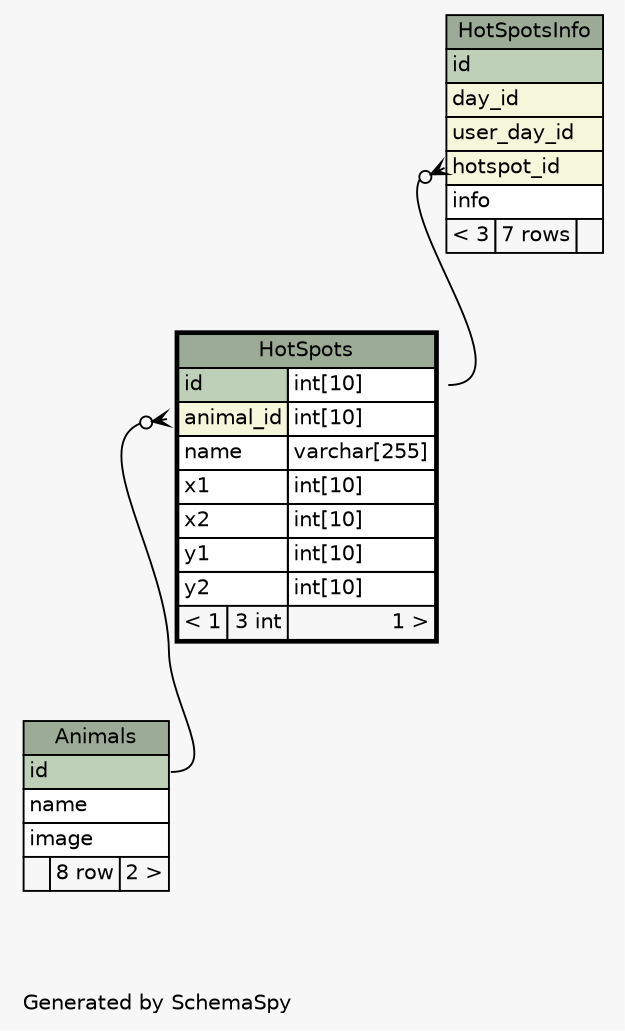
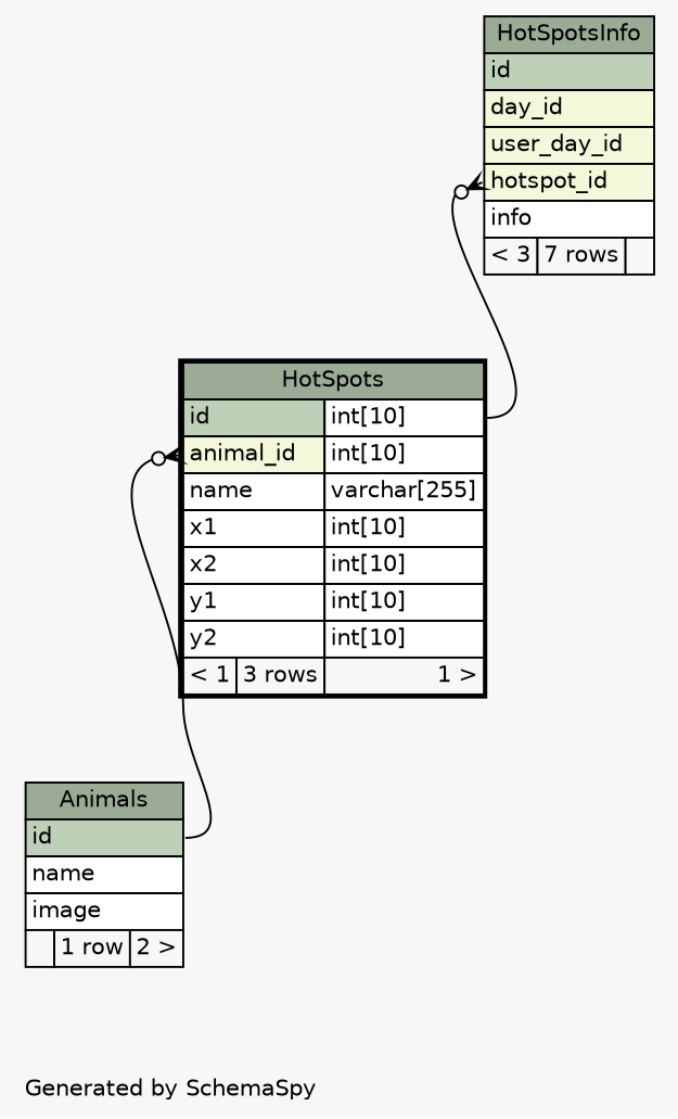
  digraph {
    bgcolor="#f7f7f7"
    fontname=Helvetica
    fontsize=11
    label="\nGenerated by SchemaSpy"
    labeljust=l
    nodesep=0.18
    rankdir=TB
    ranksep=0.46
    node [fontname=Helvetica fontsize=11 shape=plaintext]
    edge [arrowhead=none arrowsize=0.8 arrowtail=crowodot dir=back]
-   n1 [label=<     <TABLE BORDER="2" CELLBORDER="1" CELLSPACING="0" BGCOLOR="#ffffff">       <TR><TD COLSPAN="3" BGCOLOR="#9bab96" ALIGN="CENTER">HotSpots</TD></TR>       <TR><TD PORT="id" COLSPAN="2" BGCOLOR="#bed1b8" ALIGN="LEFT">id</TD><TD PORT="id.type" ALIGN="LEFT">int[10]</TD></TR>       <TR><TD PORT="animal_id" COLSPAN="2" BGCOLOR="#f4f7da" ALIGN="LEFT">animal_id</TD><TD PORT="animal_id.type" ALIGN="LEFT">int[10]</TD></TR>       <TR><TD PORT="name" COLSPAN="2" ALIGN="LEFT">name</TD><TD PORT="name.type" ALIGN="LEFT">varchar[255]</TD></TR>       <TR><TD PORT="x1" COLSPAN="2" ALIGN="LEFT">x1</TD><TD PORT="x1.type" ALIGN="LEFT">int[10]</TD></TR>       <TR><TD PORT="x2" COLSPAN="2" ALIGN="LEFT">x2</TD><TD PORT="x2.type" ALIGN="LEFT">int[10]</TD></TR>       <TR><TD PORT="y1" COLSPAN="2" ALIGN="LEFT">y1</TD><TD PORT="y1.type" ALIGN="LEFT">int[10]</TD></TR>       <TR><TD PORT="y2" COLSPAN="2" ALIGN="LEFT">y2</TD><TD PORT="y2.type" ALIGN="LEFT">int[10]</TD></TR>       <TR><TD ALIGN="LEFT" BGCOLOR="#f7f7f7">&lt; 1</TD><TD ALIGN="RIGHT" BGCOLOR="#f7f7f7">3 int</TD><TD ALIGN="RIGHT" BGCOLOR="#f7f7f7">1 &gt;</TD></TR>     </TABLE>>]
-   n2 [label=<     <TABLE BORDER="0" CELLBORDER="1" CELLSPACING="0" BGCOLOR="#ffffff">       <TR><TD COLSPAN="3" BGCOLOR="#9bab96" ALIGN="CENTER">Animals</TD></TR>       <TR><TD PORT="id" COLSPAN="3" BGCOLOR="#bed1b8" ALIGN="LEFT">id</TD></TR>       <TR><TD PORT="name" COLSPAN="3" ALIGN="LEFT">name</TD></TR>       <TR><TD PORT="image" COLSPAN="3" ALIGN="LEFT">image</TD></TR>       <TR><TD ALIGN="LEFT" BGCOLOR="#f7f7f7">  </TD><TD ALIGN="RIGHT" BGCOLOR="#f7f7f7">8 row</TD><TD ALIGN="RIGHT" BGCOLOR="#f7f7f7">2 &gt;</TD></TR>     </TABLE>>]
+   n1 [label=<     <TABLE BORDER="2" CELLBORDER="1" CELLSPACING="0" BGCOLOR="#ffffff">       <TR><TD COLSPAN="3" BGCOLOR="#9bab96" ALIGN="CENTER">HotSpots</TD></TR>       <TR><TD PORT="id" COLSPAN="2" BGCOLOR="#bed1b8" ALIGN="LEFT">id</TD><TD PORT="id.type" ALIGN="LEFT">int[10]</TD></TR>       <TR><TD PORT="animal_id" COLSPAN="2" BGCOLOR="#f4f7da" ALIGN="LEFT">animal_id</TD><TD PORT="animal_id.type" ALIGN="LEFT">int[10]</TD></TR>       <TR><TD PORT="name" COLSPAN="2" ALIGN="LEFT">name</TD><TD PORT="name.type" ALIGN="LEFT">varchar[255]</TD></TR>       <TR><TD PORT="x1" COLSPAN="2" ALIGN="LEFT">x1</TD><TD PORT="x1.type" ALIGN="LEFT">int[10]</TD></TR>       <TR><TD PORT="x2" COLSPAN="2" ALIGN="LEFT">x2</TD><TD PORT="x2.type" ALIGN="LEFT">int[10]</TD></TR>       <TR><TD PORT="y1" COLSPAN="2" ALIGN="LEFT">y1</TD><TD PORT="y1.type" ALIGN="LEFT">int[10]</TD></TR>       <TR><TD PORT="y2" COLSPAN="2" ALIGN="LEFT">y2</TD><TD PORT="y2.type" ALIGN="LEFT">int[10]</TD></TR>       <TR><TD ALIGN="LEFT" BGCOLOR="#f7f7f7">&lt; 1</TD><TD ALIGN="RIGHT" BGCOLOR="#f7f7f7">3 rows</TD><TD ALIGN="RIGHT" BGCOLOR="#f7f7f7">1 &gt;</TD></TR>     </TABLE>>]
+   n2 [label=<     <TABLE BORDER="0" CELLBORDER="1" CELLSPACING="0" BGCOLOR="#ffffff">       <TR><TD COLSPAN="3" BGCOLOR="#9bab96" ALIGN="CENTER">Animals</TD></TR>       <TR><TD PORT="id" COLSPAN="3" BGCOLOR="#bed1b8" ALIGN="LEFT">id</TD></TR>       <TR><TD PORT="name" COLSPAN="3" ALIGN="LEFT">name</TD></TR>       <TR><TD PORT="image" COLSPAN="3" ALIGN="LEFT">image</TD></TR>       <TR><TD ALIGN="LEFT" BGCOLOR="#f7f7f7">  </TD><TD ALIGN="RIGHT" BGCOLOR="#f7f7f7">1 row</TD><TD ALIGN="RIGHT" BGCOLOR="#f7f7f7">2 &gt;</TD></TR>     </TABLE>>]
    n3 [label=<     <TABLE BORDER="0" CELLBORDER="1" CELLSPACING="0" BGCOLOR="#ffffff">       <TR><TD COLSPAN="3" BGCOLOR="#9bab96" ALIGN="CENTER">HotSpotsInfo</TD></TR>       <TR><TD PORT="id" COLSPAN="3" BGCOLOR="#bed1b8" ALIGN="LEFT">id</TD></TR>       <TR><TD PORT="day_id" COLSPAN="3" BGCOLOR="#f4f7da" ALIGN="LEFT">day_id</TD></TR>       <TR><TD PORT="user_day_id" COLSPAN="3" BGCOLOR="#f4f7da" ALIGN="LEFT">user_day_id</TD></TR>       <TR><TD PORT="hotspot_id" COLSPAN="3" BGCOLOR="#f4f7da" ALIGN="LEFT">hotspot_id</TD></TR>       <TR><TD PORT="info" COLSPAN="3" ALIGN="LEFT">info</TD></TR>       <TR><TD ALIGN="LEFT" BGCOLOR="#f7f7f7">&lt; 3</TD><TD ALIGN="RIGHT" BGCOLOR="#f7f7f7">7 rows</TD><TD ALIGN="RIGHT" BGCOLOR="#f7f7f7">  </TD></TR>     </TABLE>>]
    n1 -> n2 [headport="id:e" tailport="animal_id:w"]
    n3 -> n1 [headport="id.type:e" tailport="hotspot_id:w"]
  }
